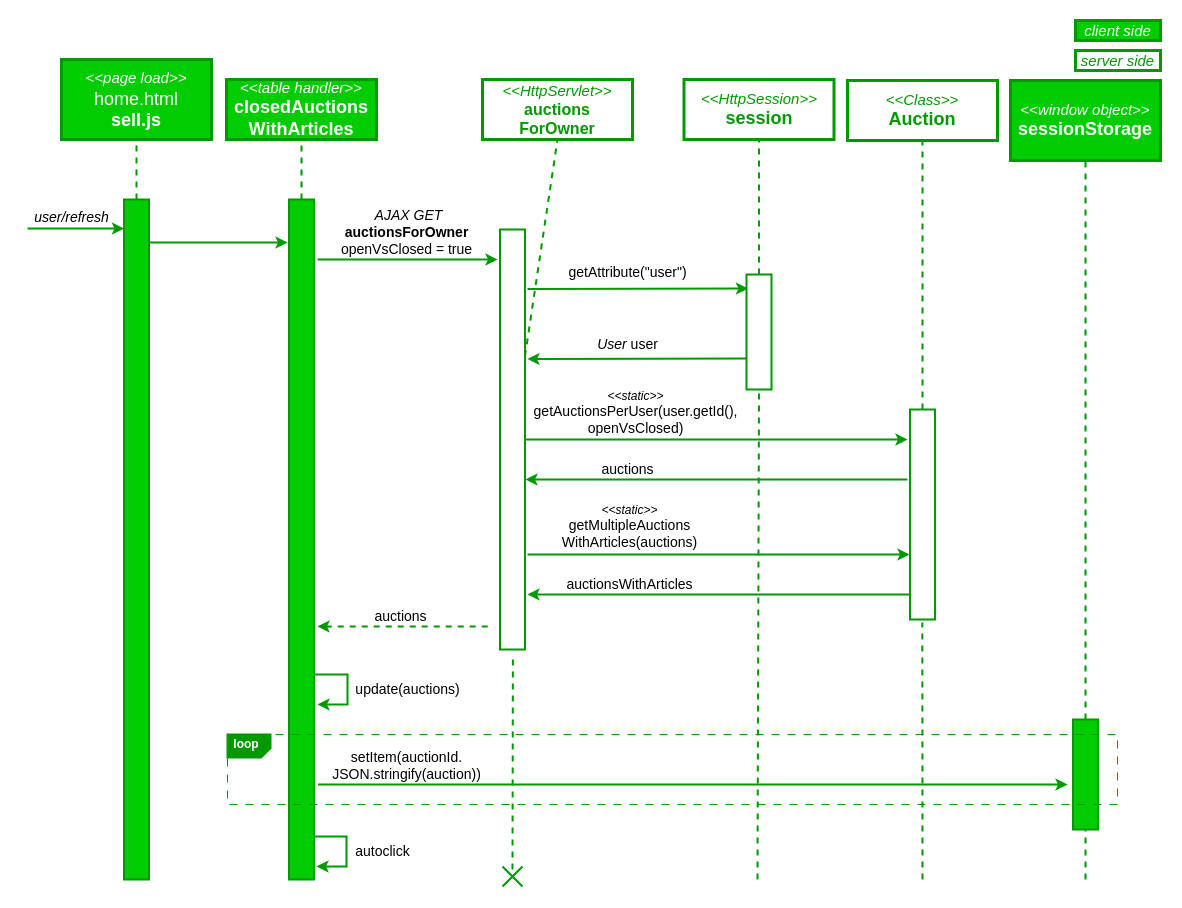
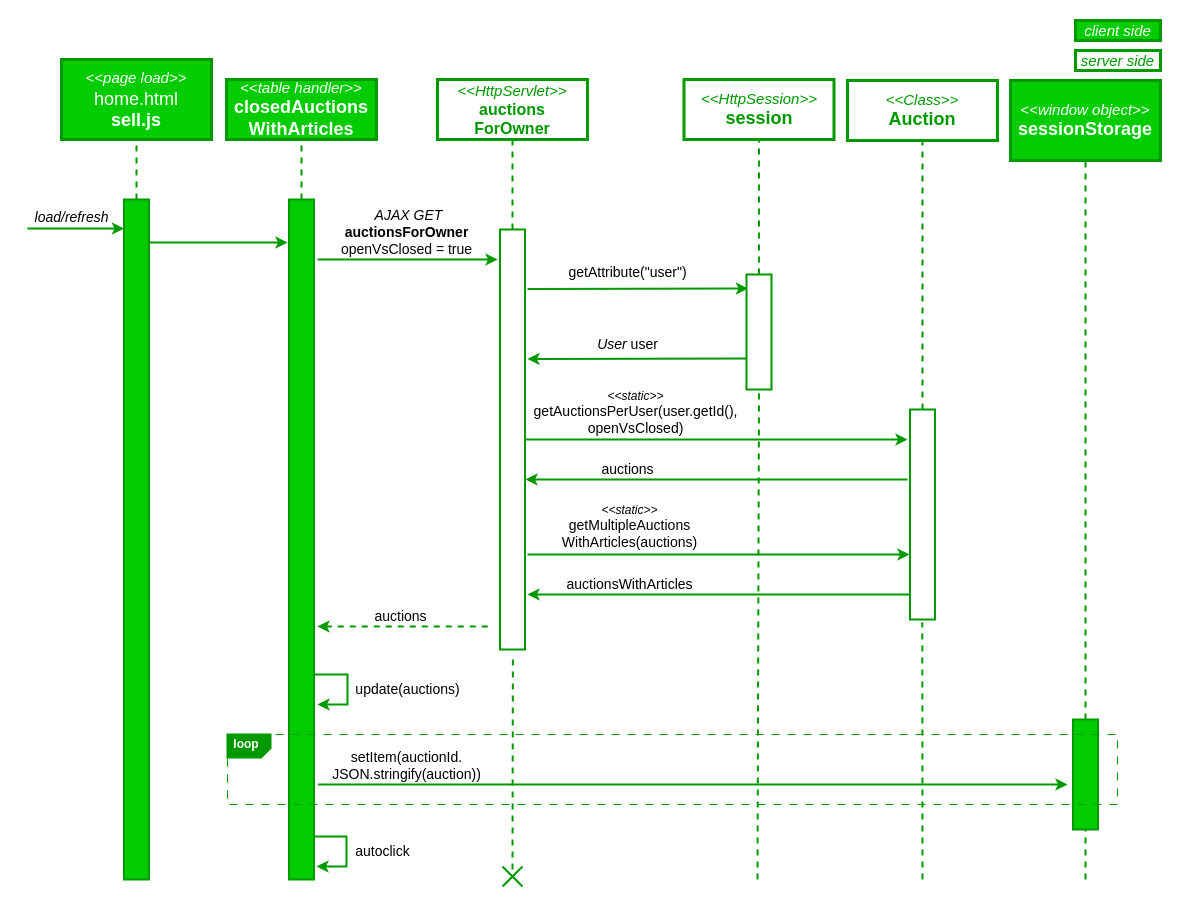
  <mxCell id="0" />
  <mxCell id="1" parent="0" />
  <mxCell id="2" value="" style="rounded=0;whiteSpace=wrap;html=1;fillColor=#00CC00;strokeWidth=2;strokeColor=#009900;" parent="1" vertex="1"><mxGeometry x="1072.5" y="719" width="25" height="110" as="geometry" /></mxCell>
  <mxCell id="3" value="" style="rounded=0;whiteSpace=wrap;html=1;fillColor=#00CC00;strokeWidth=2;strokeColor=#009900;" parent="1" vertex="1"><mxGeometry x="288.5" y="199" width="25" height="680" as="geometry" /></mxCell>
  <mxCell id="4" value="&lt;font color=&quot;#009900&quot; style=&quot;&quot;&gt;&lt;b style=&quot;&quot;&gt;&lt;br&gt;&lt;/b&gt;&lt;/font&gt;" style="rounded=0;whiteSpace=wrap;html=1;strokeWidth=1;fillColor=none;strokeColor=#009900;dashed=1;dashPattern=8 8;movable=1;resizable=1;rotatable=1;deletable=1;editable=1;locked=0;connectable=1;" parent="1" vertex="1"><mxGeometry x="227" y="734" width="890" height="70" as="geometry" /></mxCell>
- <mxCell id="5" value="&lt;i style=&quot;border-color: var(--border-color); color: rgb(0, 153, 0);&quot;&gt;&lt;font style=&quot;border-color: var(--border-color); font-size: 15px;&quot;&gt;&amp;lt;&amp;lt;HttpServlet&amp;gt;&amp;gt;&lt;/font&gt;&lt;/i&gt;&lt;font color=&quot;#009900&quot; style=&quot;&quot;&gt;&lt;b style=&quot;font-size: 16px;&quot;&gt;&lt;br&gt;&lt;span style=&quot;&quot;&gt;auctions&lt;br&gt;&lt;/span&gt;ForOwner&lt;br&gt;&lt;/b&gt;&lt;/font&gt;" style="rounded=0;whiteSpace=wrap;html=1;strokeWidth=3;fillColor=default;strokeColor=#009900;" parent="1" vertex="1"><mxGeometry x="482" y="79" width="150" height="60" as="geometry" /></mxCell>
+ <mxCell id="5" value="&lt;i style=&quot;border-color: var(--border-color); color: rgb(0, 153, 0);&quot;&gt;&lt;font style=&quot;border-color: var(--border-color); font-size: 15px;&quot;&gt;&amp;lt;&amp;lt;HttpServlet&amp;gt;&amp;gt;&lt;/font&gt;&lt;/i&gt;&lt;font color=&quot;#009900&quot; style=&quot;&quot;&gt;&lt;b style=&quot;font-size: 16px;&quot;&gt;&lt;br&gt;&lt;span style=&quot;&quot;&gt;auctions&lt;br&gt;&lt;/span&gt;ForOwner&lt;br&gt;&lt;/b&gt;&lt;/font&gt;" style="rounded=0;whiteSpace=wrap;html=1;strokeWidth=3;fillColor=default;strokeColor=#009900;" parent="1" vertex="1"><mxGeometry x="437" y="79" width="150" height="60" as="geometry" /></mxCell>
  <mxCell id="6" value="&lt;font color=&quot;#009900&quot; style=&quot;&quot;&gt;&lt;i style=&quot;&quot;&gt;&lt;font style=&quot;font-size: 15px;&quot;&gt;&amp;lt;&amp;lt;Class&amp;gt;&amp;gt;&lt;/font&gt;&lt;/i&gt;&lt;br&gt;&lt;span style=&quot;font-size: 18px;&quot;&gt;&lt;b&gt;Auction&lt;/b&gt;&lt;/span&gt;&lt;br&gt;&lt;/font&gt;" style="rounded=0;whiteSpace=wrap;html=1;strokeWidth=3;fillColor=default;strokeColor=#009900;" parent="1" vertex="1"><mxGeometry x="847" y="80" width="150" height="60" as="geometry" /></mxCell>
  <mxCell id="7" value="" style="endArrow=none;html=1;rounded=0;entryX=0.5;entryY=1;entryDx=0;entryDy=0;strokeWidth=2;fillColor=#d5e8d4;strokeColor=#009900;dashed=1;" parent="1" source="10" target="5" edge="1"><mxGeometry width="50" height="50" relative="1" as="geometry"><mxPoint x="512" y="529" as="sourcePoint" /><mxPoint x="757" y="299" as="targetPoint" /></mxGeometry></mxCell>
  <mxCell id="8" value="" style="endArrow=none;html=1;rounded=0;entryX=0.5;entryY=1;entryDx=0;entryDy=0;strokeWidth=2;fillColor=#d5e8d4;strokeColor=#009900;dashed=1;" parent="1" source="13" edge="1"><mxGeometry width="50" height="50" relative="1" as="geometry"><mxPoint x="922" y="530" as="sourcePoint" /><mxPoint x="922" y="140" as="targetPoint" /></mxGeometry></mxCell>
  <mxCell id="9" value="" style="endArrow=none;html=1;rounded=0;strokeWidth=2;fillColor=#d5e8d4;strokeColor=#009900;dashed=1;entryX=0.516;entryY=1.009;entryDx=0;entryDy=0;entryPerimeter=0;" parent="1" edge="1"><mxGeometry width="50" height="50" relative="1" as="geometry"><mxPoint x="512" y="869" as="sourcePoint" /><mxPoint x="512.4" y="655.26" as="targetPoint" /></mxGeometry></mxCell>
  <mxCell id="10" value="" style="rounded=0;whiteSpace=wrap;html=1;fillColor=#FFFFFF;strokeWidth=2;strokeColor=#009900;" parent="1" vertex="1"><mxGeometry x="499.5" y="229" width="25" height="420" as="geometry" /></mxCell>
  <mxCell id="11" value="" style="endArrow=none;html=1;rounded=0;strokeWidth=2;strokeColor=#009900;startArrow=classic;startFill=1;" parent="1" edge="1"><mxGeometry width="50" height="50" relative="1" as="geometry"><mxPoint x="907" y="439" as="sourcePoint" /><mxPoint x="525" y="439" as="targetPoint" /></mxGeometry></mxCell>
  <mxCell id="12" value="" style="endArrow=none;html=1;rounded=0;strokeWidth=2;fillColor=#d5e8d4;strokeColor=#009900;dashed=1;entryX=0.492;entryY=1.014;entryDx=0;entryDy=0;entryPerimeter=0;" parent="1" target="13" edge="1"><mxGeometry width="50" height="50" relative="1" as="geometry"><mxPoint x="922" y="879" as="sourcePoint" /><mxPoint x="922" y="634" as="targetPoint" /></mxGeometry></mxCell>
  <mxCell id="13" value="" style="rounded=0;whiteSpace=wrap;html=1;fillColor=#FFFFFF;strokeWidth=2;strokeColor=#009900;" parent="1" vertex="1"><mxGeometry x="909.5" y="409" width="25" height="210" as="geometry" /></mxCell>
  <mxCell id="14" value="" style="endArrow=none;html=1;rounded=0;exitX=0;exitY=0.25;exitDx=0;exitDy=0;strokeWidth=2;strokeColor=#009900;startArrow=classic;startFill=1;" parent="1" edge="1"><mxGeometry width="50" height="50" relative="1" as="geometry"><mxPoint x="123.5" y="228" as="sourcePoint" /><mxPoint x="27" y="228" as="targetPoint" /></mxGeometry></mxCell>
- <mxCell id="15" value="&lt;font style=&quot;font-size: 14px;&quot;&gt;&lt;i&gt;user/refresh&lt;/i&gt;&lt;/font&gt;" style="text;html=1;align=center;verticalAlign=middle;resizable=0;points=[];autosize=1;strokeColor=none;fillColor=none;" parent="1" vertex="1"><mxGeometry x="20.5" y="202" width="100" height="30" as="geometry" /></mxCell>
+ <mxCell id="15" value="&lt;font style=&quot;font-size: 14px;&quot;&gt;&lt;i&gt;load/refresh&lt;/i&gt;&lt;/font&gt;" style="text;html=1;align=center;verticalAlign=middle;resizable=0;points=[];autosize=1;strokeColor=none;fillColor=none;" parent="1" vertex="1"><mxGeometry x="20.5" y="202" width="100" height="30" as="geometry" /></mxCell>
  <mxCell id="16" value="&lt;font style=&quot;font-size: 14px;&quot;&gt;&lt;i&gt;&amp;nbsp;AJAX GET&lt;/i&gt;&lt;br&gt;&lt;b&gt;auctionsForOwner&lt;br&gt;&lt;/b&gt;openVsClosed = true&lt;br&gt;&lt;/font&gt;" style="text;html=1;align=center;verticalAlign=middle;resizable=0;points=[];autosize=1;strokeColor=none;fillColor=none;" parent="1" vertex="1"><mxGeometry x="330.5" y="202" width="150" height="60" as="geometry" /></mxCell>
  <mxCell id="17" value="" style="group" parent="1" vertex="1" connectable="0"><mxGeometry x="502" y="866" width="20" height="20" as="geometry" /></mxCell>
  <mxCell id="18" value="" style="endArrow=none;html=1;rounded=0;strokeWidth=2;fillColor=#d5e8d4;strokeColor=#009900;" parent="17" edge="1"><mxGeometry width="50" height="50" relative="1" as="geometry"><mxPoint y="20" as="sourcePoint" /><mxPoint x="20" as="targetPoint" /></mxGeometry></mxCell>
  <mxCell id="19" value="" style="endArrow=none;html=1;rounded=0;strokeWidth=2;fillColor=#d5e8d4;strokeColor=#009900;" parent="17" edge="1"><mxGeometry width="50" height="50" relative="1" as="geometry"><mxPoint x="20" y="20" as="sourcePoint" /><mxPoint as="targetPoint" /></mxGeometry></mxCell>
  <mxCell id="20" value="&lt;i style=&quot;border-color: var(--border-color);&quot;&gt;&lt;font style=&quot;border-color: var(--border-color); font-size: 15px;&quot;&gt;&amp;lt;&amp;lt;page load&amp;gt;&amp;gt;&lt;/font&gt;&lt;/i&gt;&lt;span style=&quot;font-size: 18px;&quot;&gt;&lt;br&gt;home.html&lt;br&gt;&lt;b style=&quot;&quot;&gt;sell.js&lt;/b&gt;&lt;br&gt;&lt;/span&gt;" style="rounded=0;whiteSpace=wrap;html=1;strokeWidth=3;fillColor=#00cc00;strokeColor=#009900;fillStyle=auto;fontColor=#ffffff;" parent="1" vertex="1"><mxGeometry x="61" y="59" width="150" height="80" as="geometry" /></mxCell>
  <mxCell id="21" value="" style="endArrow=none;html=1;rounded=0;entryX=0.5;entryY=1;entryDx=0;entryDy=0;strokeWidth=2;fillColor=#d5e8d4;strokeColor=#009900;dashed=1;" parent="1" source="22" target="20" edge="1"><mxGeometry width="50" height="50" relative="1" as="geometry"><mxPoint x="136" y="529" as="sourcePoint" /><mxPoint x="381" y="299" as="targetPoint" /></mxGeometry></mxCell>
  <mxCell id="22" value="" style="rounded=0;whiteSpace=wrap;html=1;fillColor=#00CC00;strokeWidth=2;strokeColor=#009900;" parent="1" vertex="1"><mxGeometry x="123.5" y="199" width="25" height="680" as="geometry" /></mxCell>
  <mxCell id="23" value="" style="endArrow=none;html=1;rounded=0;strokeWidth=2;strokeColor=#009900;startArrow=classic;startFill=1;" parent="1" edge="1"><mxGeometry width="50" height="50" relative="1" as="geometry"><mxPoint x="497" y="259" as="sourcePoint" /><mxPoint x="317" y="259" as="targetPoint" /></mxGeometry></mxCell>
  <mxCell id="24" value="&lt;i style=&quot;border-color: var(--border-color);&quot;&gt;&lt;font color=&quot;#ffffff&quot; style=&quot;border-color: var(--border-color); font-size: 15px;&quot;&gt;&amp;lt;&amp;lt;table handler&amp;gt;&amp;gt;&lt;/font&gt;&lt;/i&gt;&lt;font style=&quot;&quot; color=&quot;#ffffff&quot;&gt;&lt;br&gt;&lt;span style=&quot;font-size: 18px;&quot;&gt;&lt;b&gt;closedAuctions&lt;br&gt;WithArticles&lt;/b&gt;&lt;/span&gt;&lt;br&gt;&lt;/font&gt;" style="rounded=0;whiteSpace=wrap;html=1;strokeWidth=3;fillColor=#00CC00;strokeColor=#009900;" parent="1" vertex="1"><mxGeometry x="226" y="79" width="150" height="60" as="geometry" /></mxCell>
  <mxCell id="25" value="" style="endArrow=none;html=1;rounded=0;entryX=0.5;entryY=1;entryDx=0;entryDy=0;strokeWidth=2;fillColor=#d5e8d4;strokeColor=#009900;dashed=1;" parent="1" source="3" target="24" edge="1"><mxGeometry width="50" height="50" relative="1" as="geometry"><mxPoint x="301" y="529" as="sourcePoint" /><mxPoint x="546" y="299" as="targetPoint" /></mxGeometry></mxCell>
  <mxCell id="26" value="" style="endArrow=none;html=1;rounded=0;strokeWidth=2;strokeColor=#009900;startArrow=classic;startFill=1;" parent="1" edge="1"><mxGeometry width="50" height="50" relative="1" as="geometry"><mxPoint x="287" y="242" as="sourcePoint" /><mxPoint x="149" y="242" as="targetPoint" /></mxGeometry></mxCell>
  <mxCell id="27" value="" style="endArrow=none;html=1;rounded=0;strokeWidth=2;strokeColor=#009900;startArrow=classic;startFill=1;" parent="1" edge="1"><mxGeometry width="50" height="50" relative="1" as="geometry"><mxPoint x="525" y="479" as="sourcePoint" /><mxPoint x="907" y="479" as="targetPoint" /></mxGeometry></mxCell>
  <mxCell id="28" value="&lt;font color=&quot;#009900&quot; style=&quot;&quot;&gt;&lt;span style=&quot;font-size: 15px;&quot;&gt;&lt;i&gt;server side&lt;/i&gt;&lt;/span&gt;&lt;br&gt;&lt;/font&gt;" style="rounded=0;whiteSpace=wrap;html=1;strokeWidth=3;fillColor=default;strokeColor=#009900;" parent="1" vertex="1"><mxGeometry x="1075" y="50" width="85" height="20" as="geometry" /></mxCell>
  <mxCell id="29" value="&lt;font color=&quot;#ffffff&quot;&gt;&lt;span style=&quot;font-size: 15px;&quot;&gt;&lt;i&gt;client side&lt;/i&gt;&lt;/span&gt;&lt;/font&gt;" style="rounded=0;whiteSpace=wrap;html=1;strokeWidth=3;fillColor=#00CC00;strokeColor=#009900;" parent="1" vertex="1"><mxGeometry x="1075" y="20" width="85" height="20" as="geometry" /></mxCell>
  <mxCell id="30" value="" style="endArrow=none;html=1;rounded=0;strokeWidth=2;strokeColor=#009900;startArrow=classic;startFill=1;dashed=1;" parent="1" edge="1"><mxGeometry width="50" height="50" relative="1" as="geometry"><mxPoint x="317" y="626" as="sourcePoint" /><mxPoint x="490.25" y="626" as="targetPoint" /></mxGeometry></mxCell>
  <mxCell id="31" value="&lt;font style=&quot;&quot;&gt;&lt;span style=&quot;font-size: 14px;&quot;&gt;auctions&lt;/span&gt;&lt;br&gt;&lt;/font&gt;" style="text;html=1;align=center;verticalAlign=middle;resizable=0;points=[];autosize=1;strokeColor=none;fillColor=none;" parent="1" vertex="1"><mxGeometry x="360.25" y="601" width="80" height="30" as="geometry" /></mxCell>
  <mxCell id="32" value="" style="endArrow=none;html=1;rounded=0;strokeWidth=2;strokeColor=#009900;startArrow=classic;startFill=1;" parent="1" edge="1"><mxGeometry width="50" height="50" relative="1" as="geometry"><mxPoint x="317" y="704" as="sourcePoint" /><mxPoint x="314.5" y="674" as="targetPoint" /><Array as="points"><mxPoint x="347" y="704" /><mxPoint x="347" y="674" /></Array></mxGeometry></mxCell>
  <mxCell id="33" value="&lt;font style=&quot;&quot;&gt;&lt;span style=&quot;font-size: 14px;&quot;&gt;update(auctions)&lt;/span&gt;&lt;br&gt;&lt;/font&gt;" style="text;html=1;align=center;verticalAlign=middle;resizable=0;points=[];autosize=1;strokeColor=none;fillColor=none;" parent="1" vertex="1"><mxGeometry x="342" y="674" width="130" height="30" as="geometry" /></mxCell>
  <mxCell id="34" value="&lt;i style=&quot;border-color: var(--border-color);&quot;&gt;&lt;font color=&quot;#ffffff&quot; style=&quot;border-color: var(--border-color); font-size: 15px;&quot;&gt;&amp;lt;&amp;lt;window object&amp;gt;&amp;gt;&lt;br&gt;&lt;/font&gt;&lt;/i&gt;&lt;span style=&quot;font-size: 18px;&quot;&gt;&lt;font color=&quot;#ffffff&quot;&gt;&lt;b&gt;sessionStorage&lt;/b&gt;&lt;/font&gt;&lt;br&gt;&lt;/span&gt;" style="rounded=0;whiteSpace=wrap;html=1;strokeWidth=3;fillColor=#00CC00;strokeColor=#009900;" parent="1" vertex="1"><mxGeometry x="1010" y="80" width="150" height="80" as="geometry" /></mxCell>
  <mxCell id="35" value="" style="endArrow=none;html=1;rounded=0;entryX=0.5;entryY=1;entryDx=0;entryDy=0;strokeWidth=2;fillColor=#d5e8d4;strokeColor=#009900;dashed=1;exitX=0.5;exitY=0;exitDx=0;exitDy=0;" parent="1" source="2" target="34" edge="1"><mxGeometry width="50" height="50" relative="1" as="geometry"><mxPoint x="1085" y="440" as="sourcePoint" /><mxPoint x="1330" y="301" as="targetPoint" /></mxGeometry></mxCell>
  <mxCell id="36" value="" style="endArrow=none;html=1;rounded=0;strokeWidth=2;fillColor=#d5e8d4;strokeColor=#009900;dashed=1;" parent="1" edge="1"><mxGeometry width="50" height="50" relative="1" as="geometry"><mxPoint x="1085" y="879" as="sourcePoint" /><mxPoint x="1085" y="829" as="targetPoint" /></mxGeometry></mxCell>
  <mxCell id="37" value="&lt;font style=&quot;&quot;&gt;&lt;i style=&quot;&quot;&gt;&lt;font style=&quot;font-size: 12px;&quot;&gt;&amp;lt;&amp;lt;static&amp;gt;&amp;gt;&lt;/font&gt;&lt;/i&gt;&lt;br&gt;&lt;span style=&quot;font-size: 14px;&quot;&gt;getAuctionsPerUser(user.getId(),&lt;br&gt;openVsClosed)&lt;/span&gt;&lt;br&gt;&lt;/font&gt;" style="text;html=1;align=center;verticalAlign=middle;resizable=0;points=[];autosize=1;strokeColor=none;fillColor=none;" parent="1" vertex="1"><mxGeometry x="519.5" y="382" width="230" height="60" as="geometry" /></mxCell>
  <mxCell id="38" value="&lt;font style=&quot;&quot;&gt;&lt;span style=&quot;font-size: 14px;&quot;&gt;setItem(auctionId.&lt;br&gt;JSON.stringify(auction))&lt;/span&gt;&lt;br&gt;&lt;/font&gt;" style="text;html=1;align=center;verticalAlign=middle;resizable=0;points=[];autosize=1;strokeColor=none;fillColor=none;" parent="1" vertex="1"><mxGeometry x="320.5" y="740" width="170" height="50" as="geometry" /></mxCell>
  <mxCell id="39" value="" style="group" parent="1" vertex="1" connectable="0"><mxGeometry x="226" y="732.25" width="45" height="25.75" as="geometry" /></mxCell>
  <mxCell id="40" value="" style="shape=card;whiteSpace=wrap;html=1;rotation=90;flipH=1;strokeColor=none;fillColor=#009900;size=10;" parent="39" vertex="1"><mxGeometry x="10" y="-9.25" width="25" height="45" as="geometry" /></mxCell>
  <mxCell id="41" value="&lt;font color=&quot;#ffffff&quot;&gt;&lt;b&gt;loop&lt;/b&gt;&lt;/font&gt;" style="text;html=1;strokeColor=none;fillColor=none;align=center;verticalAlign=middle;whiteSpace=wrap;rounded=0;" parent="39" vertex="1"><mxGeometry width="40" height="22.5" as="geometry" /></mxCell>
  <mxCell id="42" value="&lt;font color=&quot;#009900&quot; style=&quot;&quot;&gt;&lt;span style=&quot;font-size: 15px;&quot;&gt;&lt;i&gt;&amp;lt;&amp;lt;HttpSession&amp;gt;&amp;gt;&lt;/i&gt;&lt;/span&gt;&lt;br&gt;&lt;span style=&quot;font-size: 18px;&quot;&gt;&lt;b&gt;session&lt;/b&gt;&lt;/span&gt;&lt;br&gt;&lt;/font&gt;" style="rounded=0;whiteSpace=wrap;html=1;strokeWidth=3;fillColor=default;strokeColor=#009900;" parent="1" vertex="1"><mxGeometry x="683.5" y="79" width="150" height="60" as="geometry" /></mxCell>
  <mxCell id="43" value="" style="endArrow=none;html=1;rounded=0;entryX=0.5;entryY=1;entryDx=0;entryDy=0;strokeWidth=2;fillColor=#d5e8d4;strokeColor=#009900;dashed=1;" parent="1" source="49" target="42" edge="1"><mxGeometry width="50" height="50" relative="1" as="geometry"><mxPoint x="758.5" y="529" as="sourcePoint" /><mxPoint x="478.5" y="209" as="targetPoint" /></mxGeometry></mxCell>
  <mxCell id="44" value="" style="endArrow=none;html=1;rounded=0;entryX=0.5;entryY=1;entryDx=0;entryDy=0;strokeWidth=2;fillColor=#d5e8d4;strokeColor=#009900;dashed=1;" parent="1" target="49" edge="1"><mxGeometry width="50" height="50" relative="1" as="geometry"><mxPoint x="757" y="879" as="sourcePoint" /><mxPoint x="758.5" y="649" as="targetPoint" /></mxGeometry></mxCell>
  <mxCell id="45" value="" style="endArrow=none;html=1;rounded=0;strokeWidth=2;strokeColor=#009900;startArrow=classic;startFill=1;" parent="1" edge="1"><mxGeometry width="50" height="50" relative="1" as="geometry"><mxPoint x="747.5" y="288" as="sourcePoint" /><mxPoint x="527" y="288.5" as="targetPoint" /></mxGeometry></mxCell>
  <mxCell id="46" value="&lt;font style=&quot;font-size: 14px;&quot;&gt;getAttribute(&quot;user&quot;)&lt;/font&gt;" style="text;html=1;align=center;verticalAlign=middle;resizable=0;points=[];autosize=1;strokeColor=none;fillColor=none;" parent="1" vertex="1"><mxGeometry x="557" y="256.5" width="140" height="30" as="geometry" /></mxCell>
  <mxCell id="47" value="" style="endArrow=none;html=1;rounded=0;strokeWidth=2;strokeColor=#009900;startArrow=classic;startFill=1;" parent="1" edge="1"><mxGeometry width="50" height="50" relative="1" as="geometry"><mxPoint x="527" y="358.5" as="sourcePoint" /><mxPoint x="747.5" y="358" as="targetPoint" /></mxGeometry></mxCell>
  <mxCell id="48" value="&lt;font style=&quot;font-size: 14px;&quot;&gt;&lt;i&gt;User&lt;/i&gt; user&lt;/font&gt;" style="text;html=1;align=center;verticalAlign=middle;resizable=0;points=[];autosize=1;strokeColor=none;fillColor=none;" parent="1" vertex="1"><mxGeometry x="587" y="328.5" width="80" height="30" as="geometry" /></mxCell>
  <mxCell id="49" value="" style="rounded=0;whiteSpace=wrap;html=1;fillColor=#FFFFFF;strokeWidth=2;strokeColor=#009900;" parent="1" vertex="1"><mxGeometry x="746" y="274" width="25" height="115" as="geometry" /></mxCell>
  <mxCell id="50" value="&lt;font style=&quot;&quot;&gt;&lt;span style=&quot;font-size: 14px;&quot;&gt;auctions&lt;/span&gt;&lt;br&gt;&lt;/font&gt;" style="text;html=1;align=center;verticalAlign=middle;resizable=0;points=[];autosize=1;strokeColor=none;fillColor=none;" parent="1" vertex="1"><mxGeometry x="586.5" y="454" width="80" height="30" as="geometry" /></mxCell>
  <mxCell id="51" value="" style="endArrow=none;html=1;rounded=0;strokeWidth=2;strokeColor=#009900;startArrow=classic;startFill=1;" parent="1" edge="1"><mxGeometry width="50" height="50" relative="1" as="geometry"><mxPoint x="909" y="554" as="sourcePoint" /><mxPoint x="527" y="554" as="targetPoint" /></mxGeometry></mxCell>
  <mxCell id="52" value="" style="endArrow=none;html=1;rounded=0;strokeWidth=2;strokeColor=#009900;startArrow=classic;startFill=1;" parent="1" edge="1"><mxGeometry width="50" height="50" relative="1" as="geometry"><mxPoint x="527" y="594" as="sourcePoint" /><mxPoint x="909" y="594" as="targetPoint" /></mxGeometry></mxCell>
  <mxCell id="53" value="&lt;font style=&quot;&quot;&gt;&lt;i style=&quot;&quot;&gt;&lt;font style=&quot;font-size: 12px;&quot;&gt;&amp;lt;&amp;lt;static&amp;gt;&amp;gt;&lt;/font&gt;&lt;/i&gt;&lt;br&gt;&lt;span style=&quot;font-size: 14px;&quot;&gt;getMultipleAuctions&lt;br&gt;WithArticles(auctions)&lt;/span&gt;&lt;br&gt;&lt;/font&gt;" style="text;html=1;align=center;verticalAlign=middle;resizable=0;points=[];autosize=1;strokeColor=none;fillColor=none;" parent="1" vertex="1"><mxGeometry x="548.5" y="496" width="160" height="60" as="geometry" /></mxCell>
  <mxCell id="54" value="&lt;font style=&quot;&quot;&gt;&lt;span style=&quot;font-size: 14px;&quot;&gt;auctionsWithArticles&lt;/span&gt;&lt;br&gt;&lt;/font&gt;" style="text;html=1;align=center;verticalAlign=middle;resizable=0;points=[];autosize=1;strokeColor=none;fillColor=none;" parent="1" vertex="1"><mxGeometry x="553.5" y="569" width="150" height="30" as="geometry" /></mxCell>
  <mxCell id="55" value="" style="endArrow=none;html=1;rounded=0;strokeWidth=2;strokeColor=#009900;startArrow=classic;startFill=1;" parent="1" edge="1"><mxGeometry width="50" height="50" relative="1" as="geometry"><mxPoint x="1067" y="784" as="sourcePoint" /><mxPoint x="317.5" y="784" as="targetPoint" /></mxGeometry></mxCell>
  <mxCell id="56" value="" style="endArrow=none;html=1;rounded=0;strokeWidth=2;strokeColor=#009900;startArrow=classic;startFill=1;" edge="1" parent="1"><mxGeometry width="50" height="50" relative="1" as="geometry"><mxPoint x="316" y="866" as="sourcePoint" /><mxPoint x="313.5" y="836" as="targetPoint" /><Array as="points"><mxPoint x="346" y="866" /><mxPoint x="346" y="836" /></Array></mxGeometry></mxCell>
  <mxCell id="57" value="&lt;font style=&quot;&quot;&gt;&lt;span style=&quot;font-size: 14px;&quot;&gt;autoclick&lt;/span&gt;&lt;br&gt;&lt;/font&gt;" style="text;html=1;align=center;verticalAlign=middle;resizable=0;points=[];autosize=1;strokeColor=none;fillColor=none;" vertex="1" parent="1"><mxGeometry x="342" y="836" width="80" height="30" as="geometry" /></mxCell>
